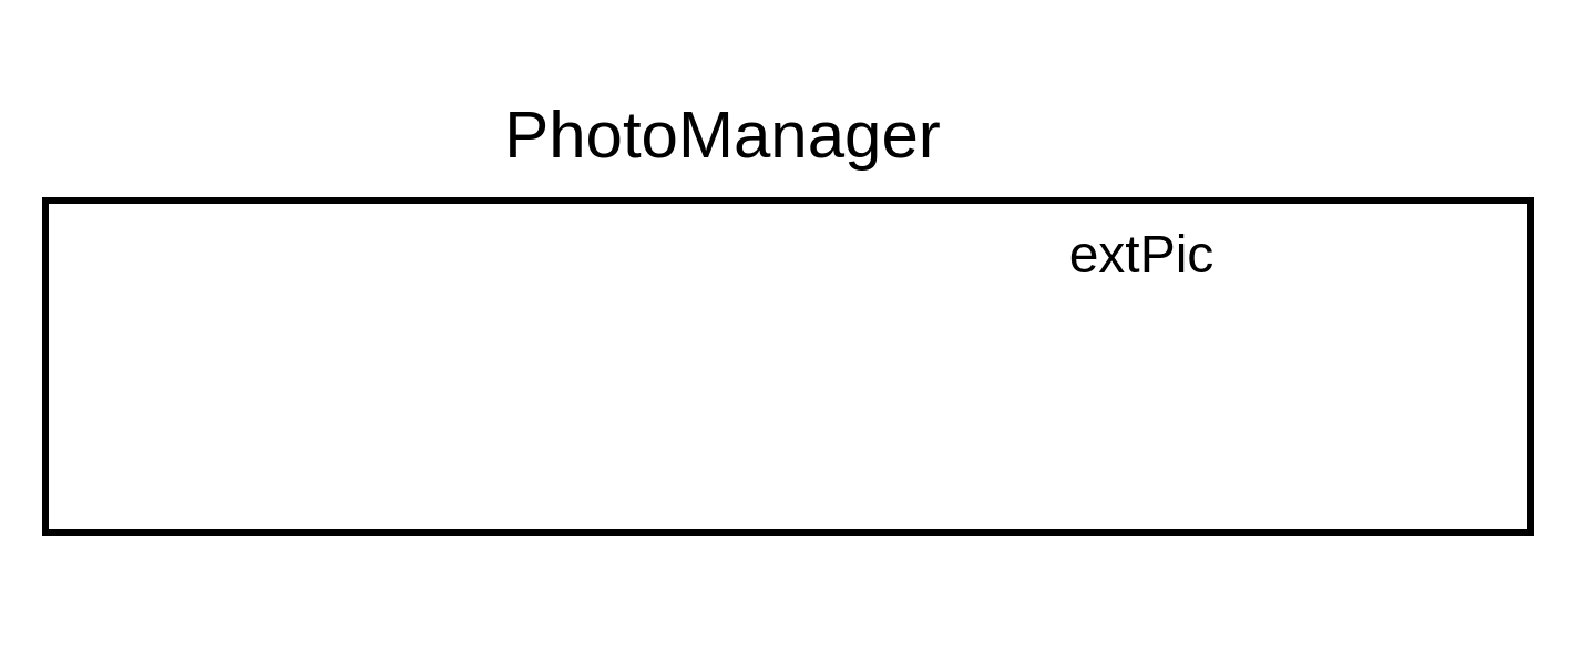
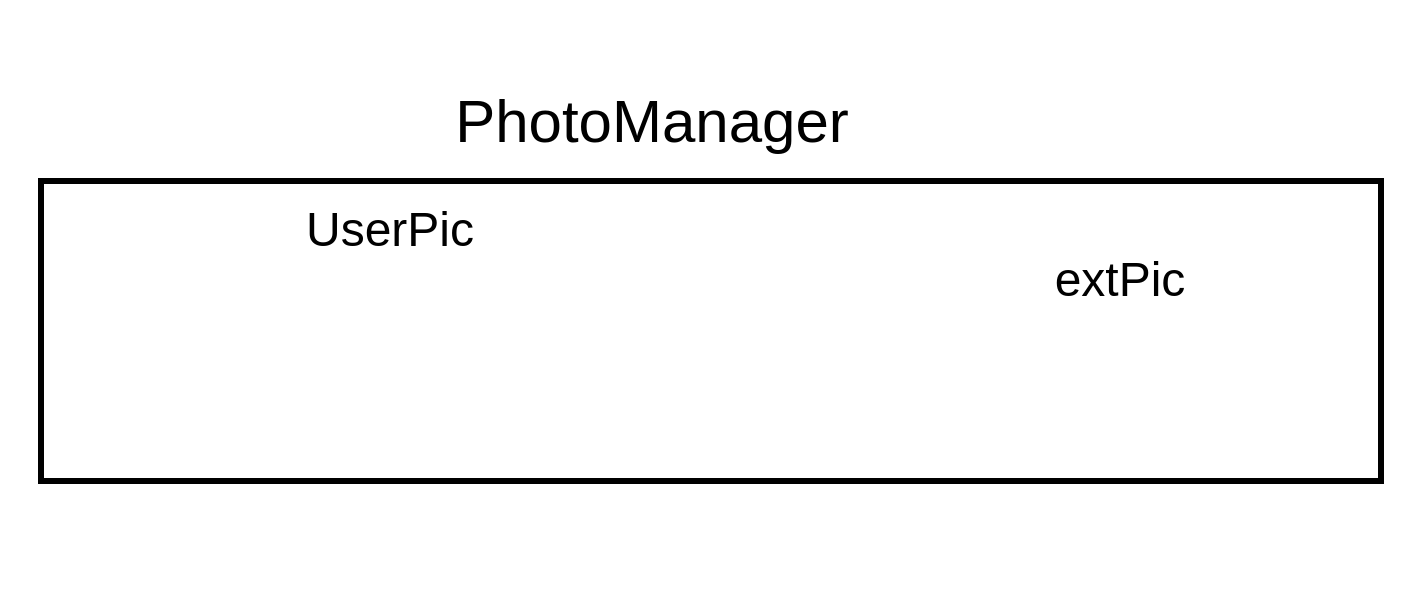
  <mxCell id="0" />
  <mxCell id="1" parent="0" />
  <mxCell id="2" value="" style="group" vertex="1" connectable="0" parent="1"><mxGeometry x="20" y="20" width="670" height="260" as="geometry" /></mxCell>
  <mxCell id="3" value="" style="group" vertex="1" connectable="0" parent="2"><mxGeometry y="70" width="670" height="190" as="geometry" /></mxCell>
  <mxCell id="4" value="" style="rounded=0;whiteSpace=wrap;html=1;strokeWidth=3;" parent="3" vertex="1"><mxGeometry width="670" height="150" as="geometry" /></mxCell>
  <mxCell id="5" value="" style="group" vertex="1" connectable="0" parent="3"><mxGeometry x="15" y="10" width="640" height="180" as="geometry" /></mxCell>
+ <mxCell id="6" value="&lt;span style=&quot;font-size: 24px&quot;&gt;UserPic&lt;/span&gt;" style="text;html=1;strokeColor=none;fillColor=none;align=center;verticalAlign=middle;whiteSpace=wrap;rounded=0;" parent="5" vertex="1"><mxGeometry x="105" width="110" height="30" as="geometry" /></mxCell>
  <mxCell id="7" value="" style="group" vertex="1" connectable="0" parent="5"><mxGeometry x="350" y="5" width="260" height="105" as="geometry" /></mxCell>
- <mxCell id="8" value="&lt;span style=&quot;font-size: 24px&quot;&gt;extPic&lt;/span&gt;" style="text;html=1;strokeColor=none;fillColor=none;align=center;verticalAlign=middle;whiteSpace=wrap;rounded=0;" vertex="1" parent="7"><mxGeometry x="70" width="120" height="20" as="geometry" /></mxCell>
+ <mxCell id="8" value="&lt;span style=&quot;font-size: 24px&quot;&gt;extPic&lt;/span&gt;" style="text;html=1;strokeColor=none;fillColor=none;align=center;verticalAlign=middle;whiteSpace=wrap;rounded=0;" vertex="1" parent="7"><mxGeometry x="115" y="25" width="120" height="20" as="geometry" /></mxCell>
  <mxCell id="9" value="PhotoManager" style="text;html=1;strokeColor=none;fillColor=none;align=center;verticalAlign=middle;whiteSpace=wrap;rounded=0;fontSize=30;" vertex="1" parent="2"><mxGeometry x="181" width="250" height="80" as="geometry" /></mxCell>
